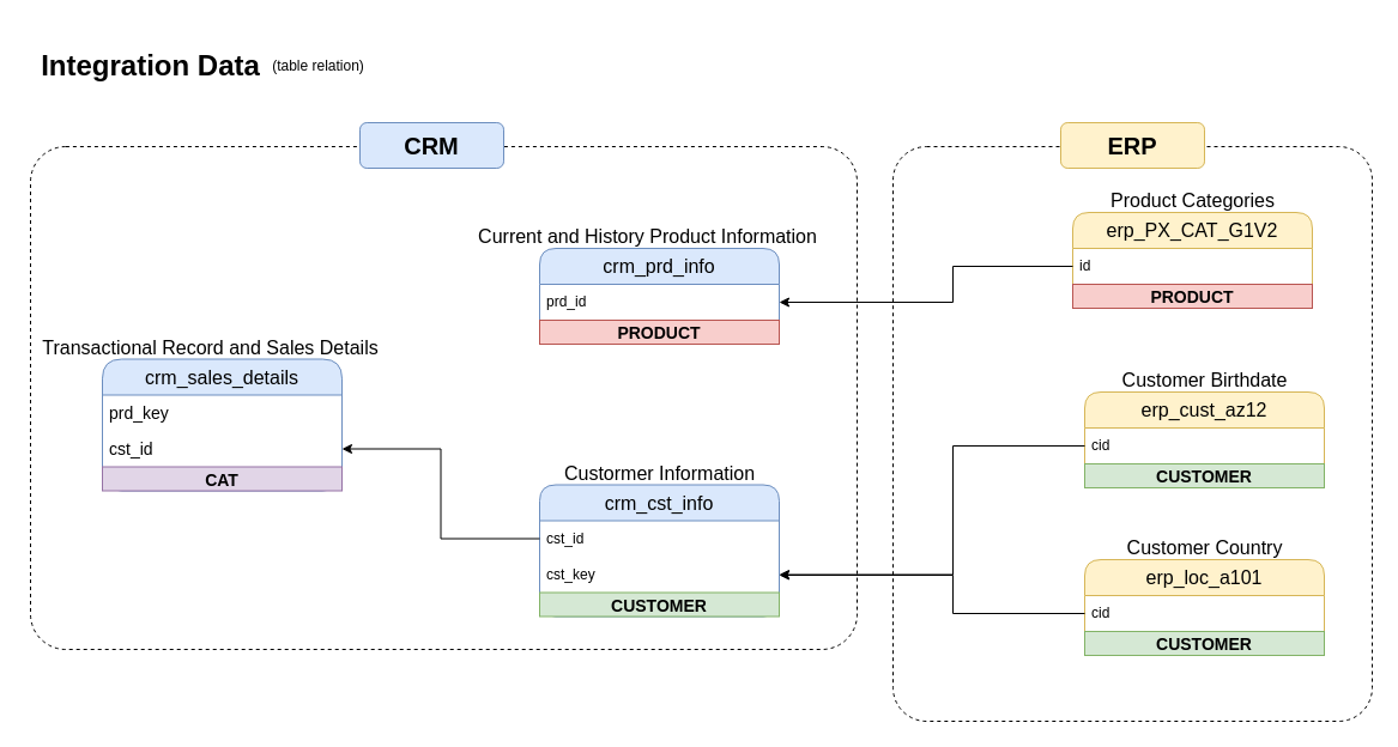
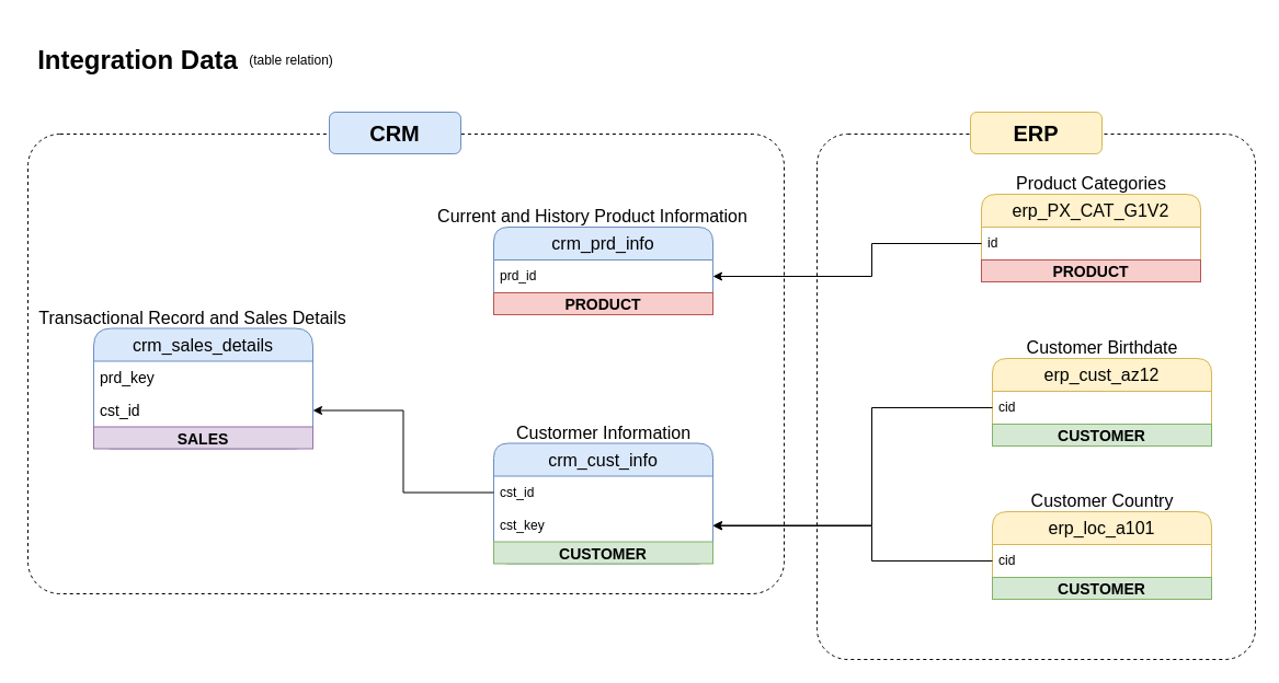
  <mxCell id="0" />
  <mxCell id="1" parent="0" />
  <mxCell id="2" value="" style="rounded=1;whiteSpace=wrap;html=1;fillColor=none;dashed=1;arcSize=7;" parent="1" vertex="1"><mxGeometry x="25" y="122" width="690" height="420" as="geometry" /></mxCell>
  <mxCell id="3" value="" style="rounded=1;whiteSpace=wrap;html=1;fillColor=none;dashed=1;arcSize=7;" parent="1" vertex="1"><mxGeometry x="745" y="122" width="400" height="480" as="geometry" /></mxCell>
  <mxCell id="4" value="&lt;h1&gt;&lt;b&gt;Integration Data&lt;/b&gt;&lt;/h1&gt;" style="text;html=1;align=center;verticalAlign=middle;resizable=0;points=[];autosize=1;strokeColor=none;fillColor=none;" parent="1" vertex="1"><mxGeometry x="20" y="20" width="210" height="70" as="geometry" /></mxCell>
  <mxCell id="5" value="(table relation)" style="text;html=1;align=center;verticalAlign=middle;resizable=0;points=[];autosize=1;strokeColor=none;fillColor=none;" parent="1" vertex="1"><mxGeometry x="215" y="40" width="100" height="30" as="geometry" /></mxCell>
- <mxCell id="6" value="&lt;font style=&quot;font-size: 16px;&quot;&gt;crm_cst_info&lt;/font&gt;" style="swimlane;fontStyle=0;childLayout=stackLayout;horizontal=1;startSize=30;horizontalStack=0;resizeParent=1;resizeParentMax=0;resizeLast=0;collapsible=1;marginBottom=0;whiteSpace=wrap;html=1;rounded=1;fillColor=#dae8fc;strokeColor=#6c8ebf;" parent="1" vertex="1"><mxGeometry x="450" y="404.5" width="200" height="110" as="geometry" /></mxCell>
+ <mxCell id="6" value="&lt;font style=&quot;font-size: 16px;&quot;&gt;crm_cust_info&lt;/font&gt;" style="swimlane;fontStyle=0;childLayout=stackLayout;horizontal=1;startSize=30;horizontalStack=0;resizeParent=1;resizeParentMax=0;resizeLast=0;collapsible=1;marginBottom=0;whiteSpace=wrap;html=1;rounded=1;fillColor=#dae8fc;strokeColor=#6c8ebf;" parent="1" vertex="1"><mxGeometry x="450" y="404.5" width="200" height="110" as="geometry" /></mxCell>
  <mxCell id="7" value="cst_id" style="text;strokeColor=none;fillColor=none;align=left;verticalAlign=middle;spacingLeft=4;spacingRight=4;overflow=hidden;points=[[0,0.5],[1,0.5]];portConstraint=eastwest;rotatable=0;whiteSpace=wrap;html=1;" parent="6" vertex="1"><mxGeometry y="30" width="200" height="30" as="geometry" /></mxCell>
  <mxCell id="8" value="cst_key" style="text;strokeColor=none;fillColor=none;align=left;verticalAlign=middle;spacingLeft=4;spacingRight=4;overflow=hidden;points=[[0,0.5],[1,0.5]];portConstraint=eastwest;rotatable=0;whiteSpace=wrap;html=1;" parent="6" vertex="1"><mxGeometry y="60" width="200" height="30" as="geometry" /></mxCell>
  <mxCell id="9" value="&lt;b&gt;&lt;font style=&quot;font-size: 14px;&quot;&gt;CUSTOMER&lt;/font&gt;&lt;/b&gt;" style="text;html=1;strokeColor=#82b366;fillColor=#d5e8d4;align=center;verticalAlign=middle;whiteSpace=wrap;overflow=hidden;" vertex="1" parent="6"><mxGeometry y="90" width="200" height="20" as="geometry" /></mxCell>
  <mxCell id="10" value="&lt;font style=&quot;font-size: 16px;&quot;&gt;crm_prd_info&lt;/font&gt;" style="swimlane;fontStyle=0;childLayout=stackLayout;horizontal=1;startSize=30;horizontalStack=0;resizeParent=1;resizeParentMax=0;resizeLast=0;collapsible=1;marginBottom=0;whiteSpace=wrap;html=1;rounded=1;fillColor=#dae8fc;strokeColor=#6c8ebf;" parent="1" vertex="1"><mxGeometry x="450" y="207" width="200" height="80" as="geometry" /></mxCell>
  <mxCell id="11" value="prd_id" style="text;strokeColor=none;fillColor=none;align=left;verticalAlign=middle;spacingLeft=4;spacingRight=4;overflow=hidden;points=[[0,0.5],[1,0.5]];portConstraint=eastwest;rotatable=0;whiteSpace=wrap;html=1;" parent="10" vertex="1"><mxGeometry y="30" width="200" height="30" as="geometry" /></mxCell>
  <mxCell id="12" value="&lt;b&gt;&lt;font style=&quot;font-size: 14px;&quot;&gt;PRODUCT&lt;/font&gt;&lt;/b&gt;" style="text;html=1;strokeColor=#b85450;fillColor=#f8cecc;align=center;verticalAlign=middle;whiteSpace=wrap;overflow=hidden;" vertex="1" parent="10"><mxGeometry y="60" width="200" height="20" as="geometry" /></mxCell>
  <mxCell id="13" value="Current and History Product Information" style="text;html=1;align=center;verticalAlign=middle;resizable=0;points=[];autosize=1;strokeColor=none;fillColor=none;fontSize=16;" parent="1" vertex="1"><mxGeometry x="385" y="182" width="310" height="30" as="geometry" /></mxCell>
  <mxCell id="14" value="Custormer Information" style="text;html=1;align=center;verticalAlign=middle;resizable=0;points=[];autosize=1;strokeColor=none;fillColor=none;fontSize=16;" parent="1" vertex="1"><mxGeometry x="460" y="379.5" width="180" height="30" as="geometry" /></mxCell>
  <mxCell id="15" value="&lt;font style=&quot;font-size: 16px;&quot;&gt;crm_sales_details&lt;/font&gt;" style="swimlane;fontStyle=0;childLayout=stackLayout;horizontal=1;startSize=30;horizontalStack=0;resizeParent=1;resizeParentMax=0;resizeLast=0;collapsible=1;marginBottom=0;whiteSpace=wrap;html=1;rounded=1;fillColor=#dae8fc;strokeColor=#6c8ebf;arcSize=18;" parent="1" vertex="1"><mxGeometry x="85" y="299.5" width="200" height="110" as="geometry" /></mxCell>
  <mxCell id="16" value="&lt;font style=&quot;font-size: 14px;&quot;&gt;prd_key&lt;/font&gt;" style="text;strokeColor=none;fillColor=none;align=left;verticalAlign=middle;spacingLeft=4;spacingRight=4;overflow=hidden;points=[[0,0.5],[1,0.5]];portConstraint=eastwest;rotatable=0;whiteSpace=wrap;html=1;" parent="15" vertex="1"><mxGeometry y="30" width="200" height="30" as="geometry" /></mxCell>
  <mxCell id="17" value="&lt;font style=&quot;font-size: 14px;&quot;&gt;cst_id&lt;/font&gt;" style="text;strokeColor=none;fillColor=none;align=left;verticalAlign=middle;spacingLeft=4;spacingRight=4;overflow=hidden;points=[[0,0.5],[1,0.5]];portConstraint=eastwest;rotatable=0;whiteSpace=wrap;html=1;" parent="15" vertex="1"><mxGeometry y="60" width="200" height="30" as="geometry" /></mxCell>
- <mxCell id="18" value="&lt;b&gt;&lt;font style=&quot;font-size: 14px;&quot;&gt;CAT&lt;/font&gt;&lt;/b&gt;" style="text;html=1;strokeColor=#9673a6;fillColor=#e1d5e7;align=center;verticalAlign=middle;whiteSpace=wrap;overflow=hidden;" vertex="1" parent="15"><mxGeometry y="90" width="200" height="20" as="geometry" /></mxCell>
+ <mxCell id="18" value="&lt;b&gt;&lt;font style=&quot;font-size: 14px;&quot;&gt;SALES&lt;/font&gt;&lt;/b&gt;" style="text;html=1;strokeColor=#9673a6;fillColor=#e1d5e7;align=center;verticalAlign=middle;whiteSpace=wrap;overflow=hidden;" vertex="1" parent="15"><mxGeometry y="90" width="200" height="20" as="geometry" /></mxCell>
  <mxCell id="19" value="Transactional Record and Sales Details" style="text;html=1;align=center;verticalAlign=middle;resizable=0;points=[];autosize=1;strokeColor=none;fillColor=none;fontSize=16;" parent="1" vertex="1"><mxGeometry x="25" y="274.5" width="300" height="30" as="geometry" /></mxCell>
  <mxCell id="20" style="edgeStyle=orthogonalEdgeStyle;rounded=0;orthogonalLoop=1;jettySize=auto;html=1;entryX=1;entryY=0.5;entryDx=0;entryDy=0;" parent="1" source="7" target="17" edge="1"><mxGeometry relative="1" as="geometry" /></mxCell>
  <mxCell id="21" value="Customer Birthdate" style="text;html=1;align=center;verticalAlign=middle;resizable=0;points=[];autosize=1;strokeColor=none;fillColor=none;fontSize=16;" parent="1" vertex="1"><mxGeometry x="925" y="302" width="160" height="30" as="geometry" /></mxCell>
  <mxCell id="22" value="&lt;font style=&quot;font-size: 16px;&quot;&gt;erp_cust_az12&lt;/font&gt;" style="swimlane;fontStyle=0;childLayout=stackLayout;horizontal=1;startSize=30;horizontalStack=0;resizeParent=1;resizeParentMax=0;resizeLast=0;collapsible=1;marginBottom=0;whiteSpace=wrap;html=1;rounded=1;fillColor=#fff2cc;strokeColor=#d6b656;" parent="1" vertex="1"><mxGeometry x="905" y="327" width="200" height="80" as="geometry" /></mxCell>
  <mxCell id="23" value="cid" style="text;strokeColor=none;fillColor=none;align=left;verticalAlign=middle;spacingLeft=4;spacingRight=4;overflow=hidden;points=[[0,0.5],[1,0.5]];portConstraint=eastwest;rotatable=0;whiteSpace=wrap;html=1;" parent="22" vertex="1"><mxGeometry y="30" width="200" height="30" as="geometry" /></mxCell>
  <mxCell id="24" value="&lt;b&gt;&lt;font style=&quot;font-size: 14px;&quot;&gt;CUSTOMER&lt;/font&gt;&lt;/b&gt;" style="text;html=1;strokeColor=#82b366;fillColor=#d5e8d4;align=center;verticalAlign=middle;whiteSpace=wrap;overflow=hidden;" vertex="1" parent="22"><mxGeometry y="60" width="200" height="20" as="geometry" /></mxCell>
  <mxCell id="25" value="&lt;font style=&quot;font-size: 16px;&quot;&gt;erp_loc_a101&lt;/font&gt;" style="swimlane;fontStyle=0;childLayout=stackLayout;horizontal=1;startSize=30;horizontalStack=0;resizeParent=1;resizeParentMax=0;resizeLast=0;collapsible=1;marginBottom=0;whiteSpace=wrap;html=1;rounded=1;fillColor=#fff2cc;strokeColor=#d6b656;" parent="1" vertex="1"><mxGeometry x="905" y="467" width="200" height="80" as="geometry" /></mxCell>
  <mxCell id="26" value="cid" style="text;strokeColor=none;fillColor=none;align=left;verticalAlign=middle;spacingLeft=4;spacingRight=4;overflow=hidden;points=[[0,0.5],[1,0.5]];portConstraint=eastwest;rotatable=0;whiteSpace=wrap;html=1;" parent="25" vertex="1"><mxGeometry y="30" width="200" height="30" as="geometry" /></mxCell>
  <mxCell id="27" value="&lt;b&gt;&lt;font style=&quot;font-size: 14px;&quot;&gt;CUSTOMER&lt;/font&gt;&lt;/b&gt;" style="text;html=1;strokeColor=#82b366;fillColor=#d5e8d4;align=center;verticalAlign=middle;whiteSpace=wrap;overflow=hidden;" vertex="1" parent="25"><mxGeometry y="60" width="200" height="20" as="geometry" /></mxCell>
  <mxCell id="28" value="Customer Country" style="text;html=1;align=center;verticalAlign=middle;resizable=0;points=[];autosize=1;strokeColor=none;fillColor=none;fontSize=16;" parent="1" vertex="1"><mxGeometry x="930" y="442" width="150" height="30" as="geometry" /></mxCell>
  <mxCell id="29" value="&lt;font style=&quot;font-size: 16px;&quot;&gt;erp_PX_CAT_G1V2&lt;/font&gt;" style="swimlane;fontStyle=0;childLayout=stackLayout;horizontal=1;startSize=30;horizontalStack=0;resizeParent=1;resizeParentMax=0;resizeLast=0;collapsible=1;marginBottom=0;whiteSpace=wrap;html=1;rounded=1;fillColor=#fff2cc;strokeColor=#d6b656;" parent="1" vertex="1"><mxGeometry x="895" y="177" width="200" height="80" as="geometry" /></mxCell>
  <mxCell id="30" value="id" style="text;strokeColor=none;fillColor=none;align=left;verticalAlign=middle;spacingLeft=4;spacingRight=4;overflow=hidden;points=[[0,0.5],[1,0.5]];portConstraint=eastwest;rotatable=0;whiteSpace=wrap;html=1;" parent="29" vertex="1"><mxGeometry y="30" width="200" height="30" as="geometry" /></mxCell>
  <mxCell id="31" value="&lt;b&gt;&lt;font style=&quot;font-size: 14px;&quot;&gt;PRODUCT&lt;/font&gt;&lt;/b&gt;" style="text;html=1;strokeColor=#b85450;fillColor=#f8cecc;align=center;verticalAlign=middle;whiteSpace=wrap;overflow=hidden;" vertex="1" parent="29"><mxGeometry y="60" width="200" height="20" as="geometry" /></mxCell>
  <mxCell id="32" value="Product Categories" style="text;html=1;align=center;verticalAlign=middle;resizable=0;points=[];autosize=1;strokeColor=none;fillColor=none;fontSize=16;" parent="1" vertex="1"><mxGeometry x="915" y="152" width="160" height="30" as="geometry" /></mxCell>
  <mxCell id="33" style="edgeStyle=orthogonalEdgeStyle;rounded=0;orthogonalLoop=1;jettySize=auto;html=1;entryX=1;entryY=0.5;entryDx=0;entryDy=0;" parent="1" source="30" target="11" edge="1"><mxGeometry relative="1" as="geometry"><Array as="points"><mxPoint x="795" y="222" /><mxPoint x="795" y="252" /></Array></mxGeometry></mxCell>
  <mxCell id="34" style="edgeStyle=orthogonalEdgeStyle;rounded=0;orthogonalLoop=1;jettySize=auto;html=1;entryX=1;entryY=0.5;entryDx=0;entryDy=0;" parent="1" source="23" target="8" edge="1"><mxGeometry relative="1" as="geometry"><Array as="points"><mxPoint x="795" y="372" /><mxPoint x="795" y="480" /></Array></mxGeometry></mxCell>
  <mxCell id="35" style="edgeStyle=orthogonalEdgeStyle;rounded=0;orthogonalLoop=1;jettySize=auto;html=1;" parent="1" source="26" target="8" edge="1"><mxGeometry relative="1" as="geometry"><Array as="points"><mxPoint x="795" y="512" /><mxPoint x="795" y="480" /></Array></mxGeometry></mxCell>
  <mxCell id="36" value="&lt;b&gt;&lt;font&gt;CRM&lt;/font&gt;&lt;/b&gt;" style="rounded=1;whiteSpace=wrap;html=1;fontSize=20;fillColor=#dae8fc;strokeColor=#6c8ebf;" parent="1" vertex="1"><mxGeometry x="300" y="102" width="120" height="38" as="geometry" /></mxCell>
  <mxCell id="37" value="&lt;b&gt;ERP&lt;/b&gt;" style="rounded=1;whiteSpace=wrap;html=1;fontSize=20;fillColor=#fff2cc;strokeColor=#d6b656;" parent="1" vertex="1"><mxGeometry x="885" y="102" width="120" height="38" as="geometry" /></mxCell>
